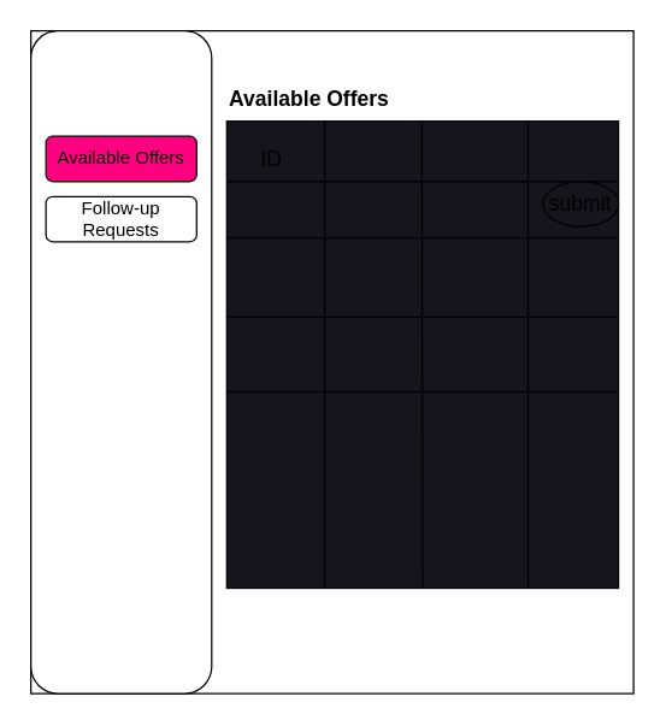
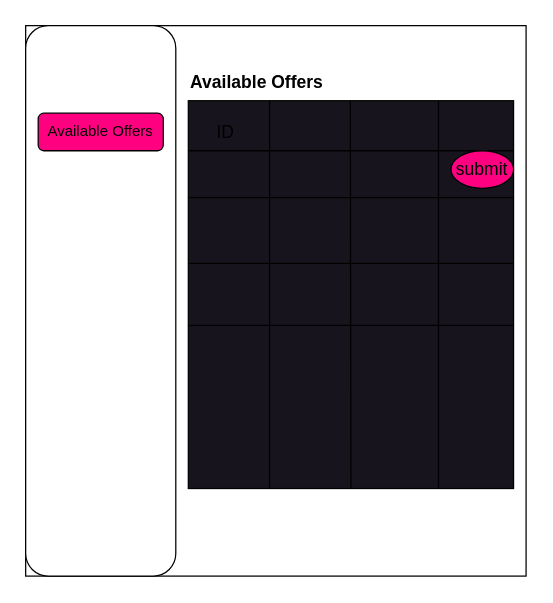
  <mxCell id="0" />
  <mxCell id="1" parent="0" />
  <mxCell id="2" value="" style="rounded=0;whiteSpace=wrap;html=1;" vertex="1" parent="1"><mxGeometry x="20" y="20" width="400" height="440" as="geometry" /></mxCell>
  <mxCell id="3" value="" style="rounded=1;whiteSpace=wrap;html=1;" vertex="1" parent="1"><mxGeometry x="20" y="20" width="120" height="440" as="geometry" /></mxCell>
  <mxCell id="4" value="Available Offers" style="rounded=1;whiteSpace=wrap;html=1;fillColor=#FF0080;" vertex="1" parent="1"><mxGeometry x="30" y="90" width="100" height="30" as="geometry" /></mxCell>
- <mxCell id="5" value="Follow-up Requests" style="rounded=1;whiteSpace=wrap;html=1;" vertex="1" parent="1"><mxGeometry x="30" y="130" width="100" height="30" as="geometry" /></mxCell>
  <mxCell id="6" value="&lt;b&gt;&lt;font style=&quot;font-size: 14px;&quot;&gt;Available Offers&lt;/font&gt;&lt;/b&gt;" style="text;html=1;strokeColor=none;fillColor=none;align=center;verticalAlign=middle;whiteSpace=wrap;rounded=0;" vertex="1" parent="1"><mxGeometry x="140" y="50" width="130" height="30" as="geometry" /></mxCell>
  <mxCell id="7" value="" style="rounded=0;whiteSpace=wrap;html=1;fontSize=14;fillColor=#18141D;" vertex="1" parent="1"><mxGeometry x="150" y="80" width="260" height="310" as="geometry" /></mxCell>
  <mxCell id="8" value="" style="endArrow=none;html=1;fontSize=14;entryX=0.25;entryY=0;entryDx=0;entryDy=0;exitX=0.25;exitY=1;exitDx=0;exitDy=0;" edge="1" parent="1" source="7" target="7"><mxGeometry width="50" height="50" relative="1" as="geometry"><mxPoint x="220" y="250" as="sourcePoint" /><mxPoint x="270" y="200" as="targetPoint" /></mxGeometry></mxCell>
  <mxCell id="9" value="" style="endArrow=none;html=1;fontSize=14;entryX=0.25;entryY=0;entryDx=0;entryDy=0;" edge="1" parent="1"><mxGeometry width="50" height="50" relative="1" as="geometry"><mxPoint x="280" y="390" as="sourcePoint" /><mxPoint x="279.5" y="80" as="targetPoint" /></mxGeometry></mxCell>
  <mxCell id="10" value="" style="endArrow=none;html=1;fontSize=14;entryX=0.25;entryY=0;entryDx=0;entryDy=0;" edge="1" parent="1"><mxGeometry width="50" height="50" relative="1" as="geometry"><mxPoint x="350" y="390" as="sourcePoint" /><mxPoint x="350" y="80" as="targetPoint" /></mxGeometry></mxCell>
  <mxCell id="11" value="" style="endArrow=none;html=1;fontSize=14;exitX=0;exitY=0.25;exitDx=0;exitDy=0;entryX=1;entryY=0.25;entryDx=0;entryDy=0;" edge="1" parent="1" source="7" target="7"><mxGeometry width="50" height="50" relative="1" as="geometry"><mxPoint x="220" y="250" as="sourcePoint" /><mxPoint x="270" y="200" as="targetPoint" /></mxGeometry></mxCell>
  <mxCell id="12" value="" style="endArrow=none;html=1;fontSize=14;exitX=0;exitY=0.25;exitDx=0;exitDy=0;entryX=1;entryY=0.25;entryDx=0;entryDy=0;" edge="1" parent="1"><mxGeometry width="50" height="50" relative="1" as="geometry"><mxPoint x="150" y="120" as="sourcePoint" /><mxPoint x="410" y="120" as="targetPoint" /></mxGeometry></mxCell>
  <mxCell id="13" value="" style="endArrow=none;html=1;fontSize=14;exitX=0;exitY=0.25;exitDx=0;exitDy=0;entryX=1;entryY=0.25;entryDx=0;entryDy=0;" edge="1" parent="1"><mxGeometry width="50" height="50" relative="1" as="geometry"><mxPoint x="150" y="210" as="sourcePoint" /><mxPoint x="410" y="210" as="targetPoint" /></mxGeometry></mxCell>
  <mxCell id="14" value="" style="endArrow=none;html=1;fontSize=14;exitX=0;exitY=0.25;exitDx=0;exitDy=0;entryX=1;entryY=0.25;entryDx=0;entryDy=0;" edge="1" parent="1"><mxGeometry width="50" height="50" relative="1" as="geometry"><mxPoint x="150" y="259.5" as="sourcePoint" /><mxPoint x="410" y="259.5" as="targetPoint" /></mxGeometry></mxCell>
  <mxCell id="15" value="ID" style="text;html=1;strokeColor=none;fillColor=none;align=center;verticalAlign=middle;whiteSpace=wrap;rounded=0;fontSize=14;" vertex="1" parent="1"><mxGeometry x="150" y="90" width="60" height="30" as="geometry" /></mxCell>
- <mxCell id="16" value="submit" style="ellipse;whiteSpace=wrap;html=1;fontSize=14;fillColor=#18141D;" vertex="1" parent="1"><mxGeometry x="360" y="120" width="50" height="30" as="geometry" /></mxCell>
+ <mxCell id="16" value="submit" style="ellipse;whiteSpace=wrap;html=1;fontSize=14;fillColor=#ff0080;" vertex="1" parent="1"><mxGeometry x="360" y="120" width="50" height="30" as="geometry" /></mxCell>
